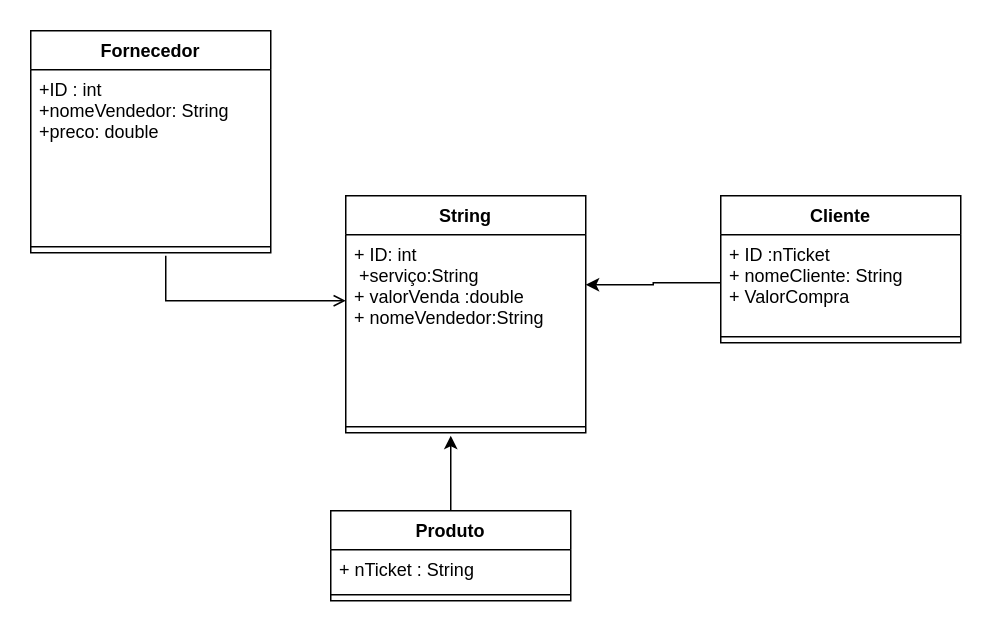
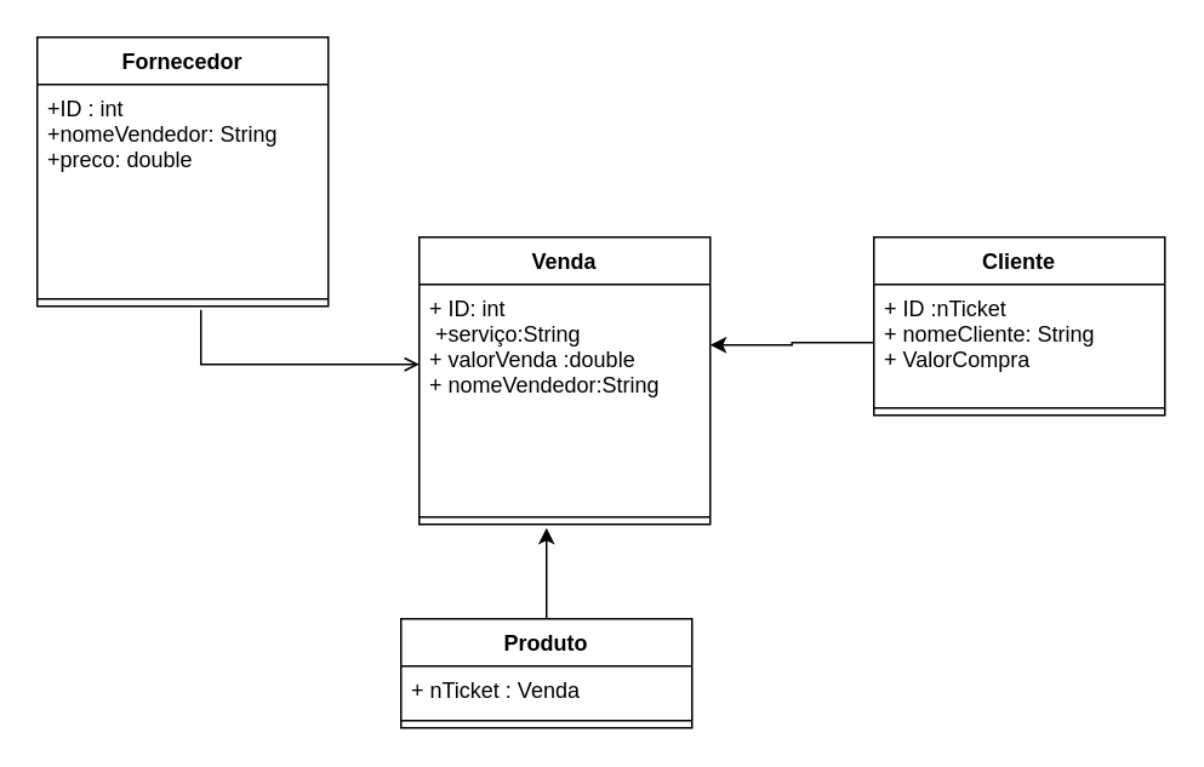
  <mxCell id="0" />
  <mxCell id="1" parent="0" />
  <mxCell id="2" value="" style="endArrow=open;shadow=0;strokeWidth=1;rounded=0;endFill=1;edgeStyle=elbowEdgeStyle;elbow=vertical;" parent="1" edge="1"><mxGeometry x="0.5" y="41" relative="1" as="geometry"><mxPoint x="110" y="170" as="sourcePoint" /><mxPoint x="230" y="200" as="targetPoint" /><mxPoint x="-40" y="32" as="offset" /><Array as="points"><mxPoint x="110" y="200" /><mxPoint x="140" y="190" /><mxPoint x="320" y="100" /></Array></mxGeometry></mxCell>
- <mxCell id="3" value="String&#10;" style="swimlane;fontStyle=1;align=center;verticalAlign=top;childLayout=stackLayout;horizontal=1;startSize=26;horizontalStack=0;resizeParent=1;resizeParentMax=0;resizeLast=0;collapsible=1;marginBottom=0;" parent="1" vertex="1"><mxGeometry x="230" y="130" width="160" height="158" as="geometry" /></mxCell>
+ <mxCell id="3" value="Venda&#10;" style="swimlane;fontStyle=1;align=center;verticalAlign=top;childLayout=stackLayout;horizontal=1;startSize=26;horizontalStack=0;resizeParent=1;resizeParentMax=0;resizeLast=0;collapsible=1;marginBottom=0;" parent="1" vertex="1"><mxGeometry x="230" y="130" width="160" height="158" as="geometry" /></mxCell>
  <mxCell id="4" value="+ ID: int&#10; +serviço:String&#10;+ valorVenda :double&#10;+ nomeVendedor:String&#10;" style="text;strokeColor=none;fillColor=none;align=left;verticalAlign=top;spacingLeft=4;spacingRight=4;overflow=hidden;rotatable=0;points=[[0,0.5],[1,0.5]];portConstraint=eastwest;" parent="3" vertex="1"><mxGeometry y="26" width="160" height="124" as="geometry" /></mxCell>
  <mxCell id="5" value="" style="line;strokeWidth=1;fillColor=none;align=left;verticalAlign=middle;spacingTop=-1;spacingLeft=3;spacingRight=3;rotatable=0;labelPosition=right;points=[];portConstraint=eastwest;" parent="3" vertex="1"><mxGeometry y="150" width="160" height="8" as="geometry" /></mxCell>
  <mxCell id="6" value="Fornecedor" style="swimlane;fontStyle=1;align=center;verticalAlign=top;childLayout=stackLayout;horizontal=1;startSize=26;horizontalStack=0;resizeParent=1;resizeParentMax=0;resizeLast=0;collapsible=1;marginBottom=0;" parent="1" vertex="1"><mxGeometry x="20" y="20" width="160" height="148" as="geometry" /></mxCell>
  <mxCell id="7" value="+ID : int&#10;+nomeVendedor: String&#10;+preco: double" style="text;strokeColor=none;fillColor=none;align=left;verticalAlign=top;spacingLeft=4;spacingRight=4;overflow=hidden;rotatable=0;points=[[0,0.5],[1,0.5]];portConstraint=eastwest;" parent="6" vertex="1"><mxGeometry y="26" width="160" height="114" as="geometry" /></mxCell>
  <mxCell id="8" value="" style="line;strokeWidth=1;fillColor=none;align=left;verticalAlign=middle;spacingTop=-1;spacingLeft=3;spacingRight=3;rotatable=0;labelPosition=right;points=[];portConstraint=eastwest;" parent="6" vertex="1"><mxGeometry y="140" width="160" height="8" as="geometry" /></mxCell>
  <mxCell id="9" value="Cliente" style="swimlane;fontStyle=1;align=center;verticalAlign=top;childLayout=stackLayout;horizontal=1;startSize=26;horizontalStack=0;resizeParent=1;resizeParentMax=0;resizeLast=0;collapsible=1;marginBottom=0;" parent="1" vertex="1"><mxGeometry x="480" y="130" width="160" height="98" as="geometry" /></mxCell>
  <mxCell id="10" value="+ ID :nTicket&#10;+ nomeCliente: String&#10;+ ValorCompra" style="text;strokeColor=none;fillColor=none;align=left;verticalAlign=top;spacingLeft=4;spacingRight=4;overflow=hidden;rotatable=0;points=[[0,0.5],[1,0.5]];portConstraint=eastwest;" parent="9" vertex="1"><mxGeometry y="26" width="160" height="64" as="geometry" /></mxCell>
  <mxCell id="11" value="" style="line;strokeWidth=1;fillColor=none;align=left;verticalAlign=middle;spacingTop=-1;spacingLeft=3;spacingRight=3;rotatable=0;labelPosition=right;points=[];portConstraint=eastwest;" parent="9" vertex="1"><mxGeometry y="90" width="160" height="8" as="geometry" /></mxCell>
  <mxCell id="12" style="edgeStyle=orthogonalEdgeStyle;rounded=0;orthogonalLoop=1;jettySize=auto;html=1;entryX=1;entryY=0.269;entryDx=0;entryDy=0;entryPerimeter=0;" parent="1" source="10" target="4" edge="1"><mxGeometry relative="1" as="geometry" /></mxCell>
  <mxCell id="13" style="edgeStyle=orthogonalEdgeStyle;rounded=0;orthogonalLoop=1;jettySize=auto;html=1;" edge="1" parent="1" source="14"><mxGeometry relative="1" as="geometry"><mxPoint x="300" y="290" as="targetPoint" /></mxGeometry></mxCell>
  <mxCell id="14" value="Produto" style="swimlane;fontStyle=1;align=center;verticalAlign=top;childLayout=stackLayout;horizontal=1;startSize=26;horizontalStack=0;resizeParent=1;resizeParentMax=0;resizeLast=0;collapsible=1;marginBottom=0;" vertex="1" parent="1"><mxGeometry x="220" y="340" width="160" height="60" as="geometry" /></mxCell>
- <mxCell id="15" value="+ nTicket : String" style="text;strokeColor=none;fillColor=none;align=left;verticalAlign=top;spacingLeft=4;spacingRight=4;overflow=hidden;rotatable=0;points=[[0,0.5],[1,0.5]];portConstraint=eastwest;" vertex="1" parent="14"><mxGeometry y="26" width="160" height="26" as="geometry" /></mxCell>
+ <mxCell id="15" value="+ nTicket : Venda" style="text;strokeColor=none;fillColor=none;align=left;verticalAlign=top;spacingLeft=4;spacingRight=4;overflow=hidden;rotatable=0;points=[[0,0.5],[1,0.5]];portConstraint=eastwest;" vertex="1" parent="14"><mxGeometry y="26" width="160" height="26" as="geometry" /></mxCell>
  <mxCell id="16" value="" style="line;strokeWidth=1;fillColor=none;align=left;verticalAlign=middle;spacingTop=-1;spacingLeft=3;spacingRight=3;rotatable=0;labelPosition=right;points=[];portConstraint=eastwest;" vertex="1" parent="14"><mxGeometry y="52" width="160" height="8" as="geometry" /></mxCell>
